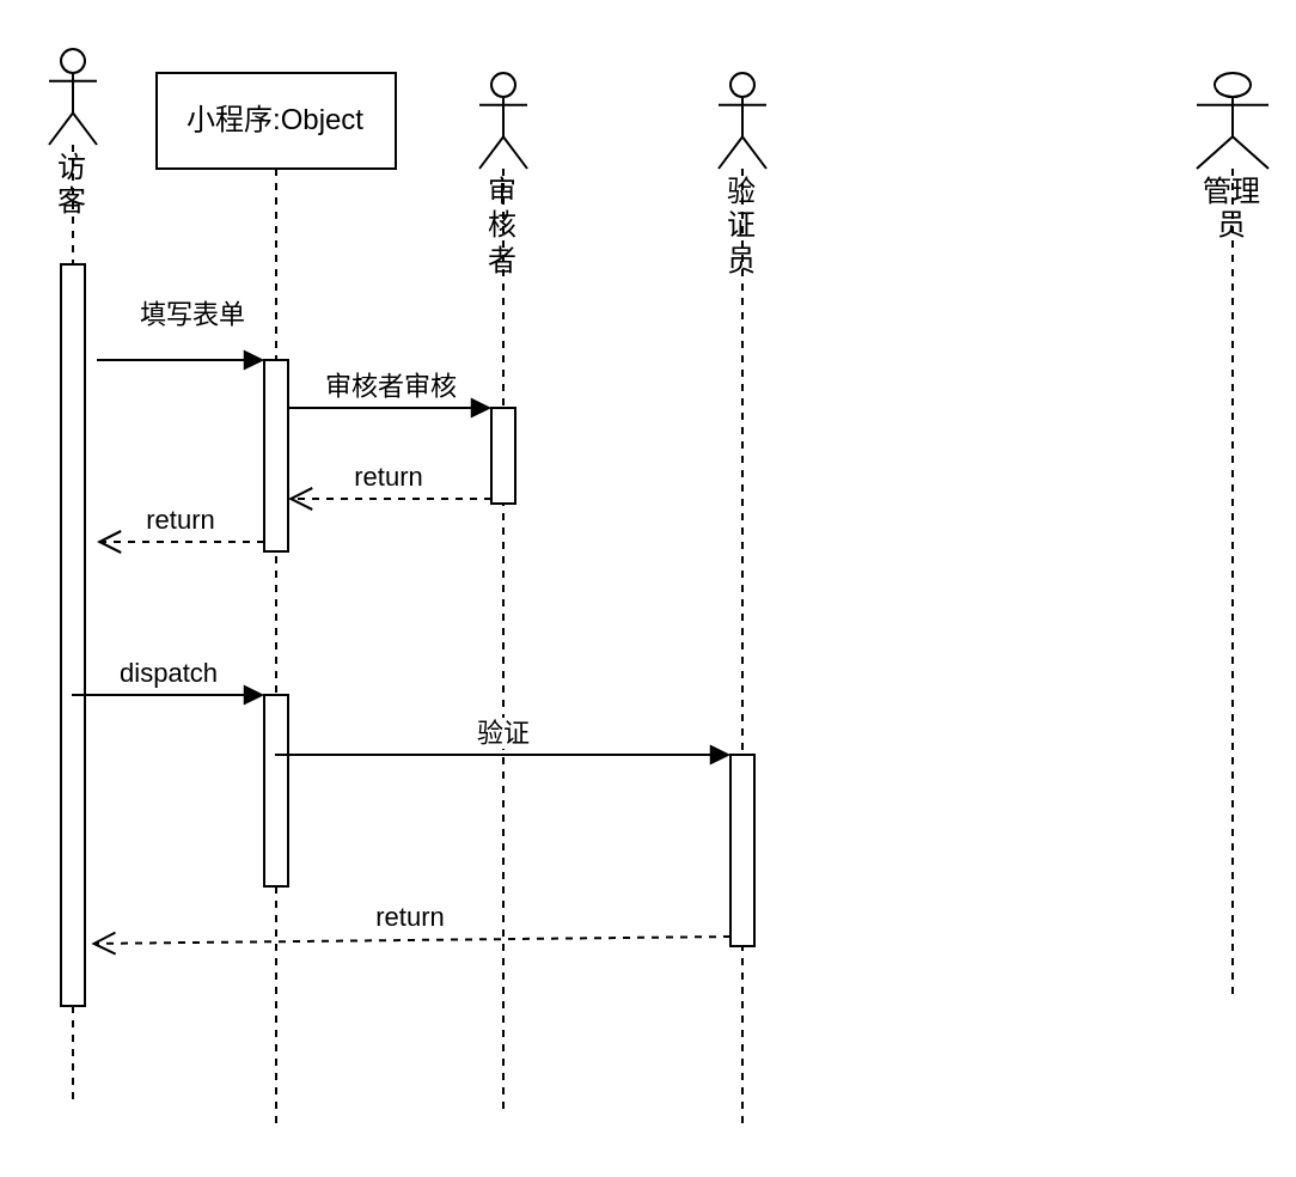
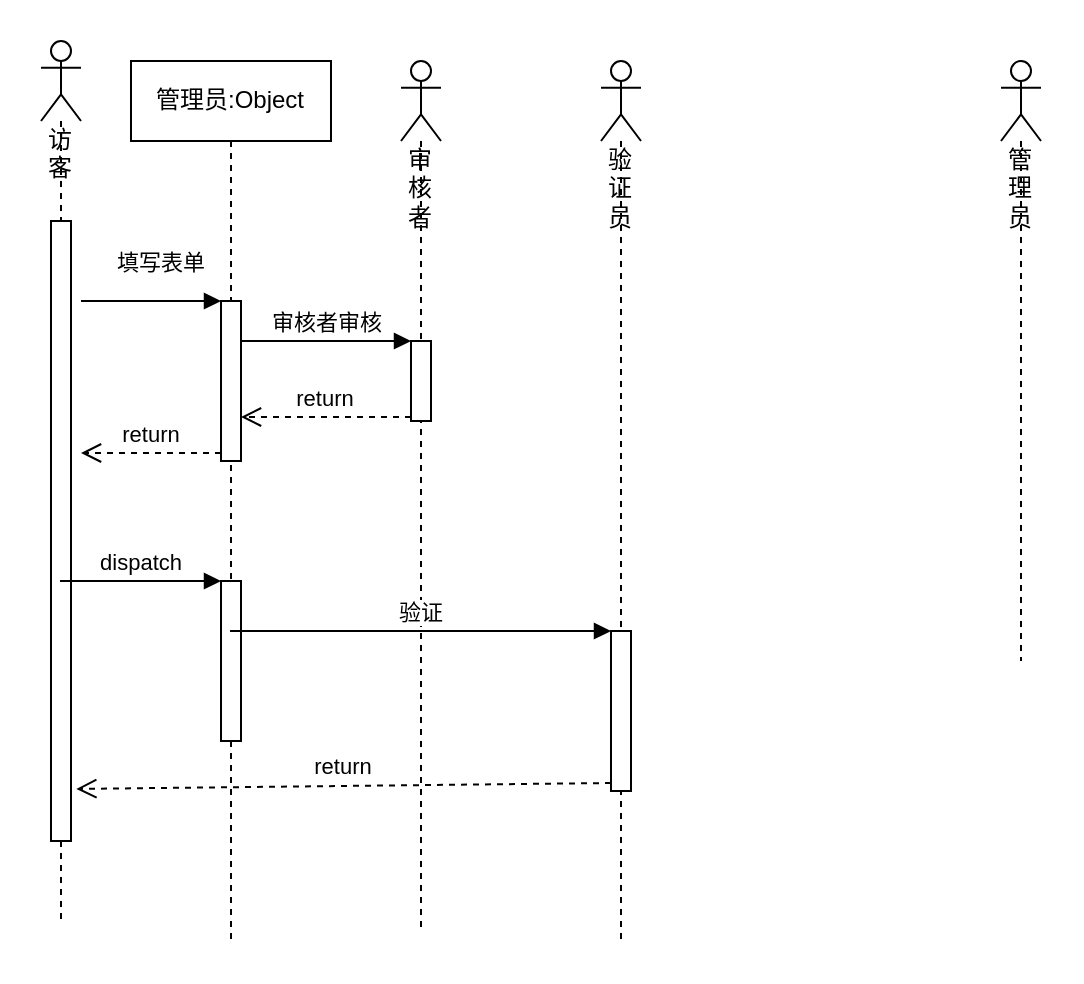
  <mxCell id="0" />
  <mxCell id="1" parent="0" />
- <mxCell id="2" value="小程序:Object" style="shape=umlLifeline;perimeter=lifelinePerimeter;whiteSpace=wrap;html=1;container=1;collapsible=0;recursiveResize=0;outlineConnect=0;" vertex="1" parent="1"><mxGeometry x="65" y="30" width="100" height="440" as="geometry" /></mxCell>
+ <mxCell id="2" value="管理员:Object" style="shape=umlLifeline;perimeter=lifelinePerimeter;whiteSpace=wrap;html=1;container=1;collapsible=0;recursiveResize=0;outlineConnect=0;" vertex="1" parent="1"><mxGeometry x="65" y="30" width="100" height="440" as="geometry" /></mxCell>
  <mxCell id="3" value="" style="html=1;points=[];perimeter=orthogonalPerimeter;" vertex="1" parent="2"><mxGeometry x="45" y="260" width="10" height="80" as="geometry" /></mxCell>
  <mxCell id="4" value="访客" style="shape=umlLifeline;participant=umlActor;perimeter=lifelinePerimeter;whiteSpace=wrap;html=1;container=1;collapsible=0;recursiveResize=0;verticalAlign=top;spacingTop=36;outlineConnect=0;" vertex="1" parent="1"><mxGeometry x="20" y="20" width="20" height="440" as="geometry" /></mxCell>
  <mxCell id="5" value="" style="html=1;points=[];perimeter=orthogonalPerimeter;" vertex="1" parent="4"><mxGeometry x="5" y="90" width="10" height="310" as="geometry" /></mxCell>
  <mxCell id="6" value="审核者" style="shape=umlLifeline;participant=umlActor;perimeter=lifelinePerimeter;whiteSpace=wrap;html=1;container=1;collapsible=0;recursiveResize=0;verticalAlign=top;spacingTop=36;outlineConnect=0;" vertex="1" parent="1"><mxGeometry x="200" y="30" width="20" height="435" as="geometry" /></mxCell>
  <mxCell id="7" value="验证员" style="shape=umlLifeline;participant=umlActor;perimeter=lifelinePerimeter;whiteSpace=wrap;html=1;container=1;collapsible=0;recursiveResize=0;verticalAlign=top;spacingTop=36;outlineConnect=0;" vertex="1" parent="1"><mxGeometry x="300" y="30" width="20" height="440" as="geometry" /></mxCell>
  <mxCell id="8" value="" style="html=1;points=[];perimeter=orthogonalPerimeter;" vertex="1" parent="7"><mxGeometry x="5" y="285" width="10" height="80" as="geometry" /></mxCell>
- <mxCell id="9" value="管理员" style="shape=umlLifeline;participant=umlActor;perimeter=lifelinePerimeter;whiteSpace=wrap;html=1;container=1;collapsible=0;recursiveResize=0;verticalAlign=top;spacingTop=36;outlineConnect=0;" vertex="1" parent="1"><mxGeometry x="500" y="30" width="30" height="385" as="geometry" /></mxCell>
+ <mxCell id="9" value="管理员" style="shape=umlLifeline;participant=umlActor;perimeter=lifelinePerimeter;whiteSpace=wrap;html=1;container=1;collapsible=0;recursiveResize=0;verticalAlign=top;spacingTop=36;outlineConnect=0;" vertex="1" parent="1"><mxGeometry x="500" y="30" width="20" height="300" as="geometry" /></mxCell>
  <mxCell id="10" value="" style="html=1;points=[];perimeter=orthogonalPerimeter;" vertex="1" parent="1"><mxGeometry x="110" y="150" width="10" height="80" as="geometry" /></mxCell>
  <mxCell id="11" value="填写表单" style="html=1;verticalAlign=bottom;endArrow=block;entryX=0;entryY=0;rounded=0;" edge="1" target="10" parent="1"><mxGeometry x="0.143" y="10" relative="1" as="geometry"><mxPoint x="40" y="150" as="sourcePoint" /><mxPoint as="offset" /></mxGeometry></mxCell>
  <mxCell id="12" value="return" style="html=1;verticalAlign=bottom;endArrow=open;dashed=1;endSize=8;exitX=0;exitY=0.95;rounded=0;" edge="1" source="10" parent="1"><mxGeometry relative="1" as="geometry"><mxPoint x="40" y="226" as="targetPoint" /></mxGeometry></mxCell>
  <mxCell id="13" value="" style="html=1;points=[];perimeter=orthogonalPerimeter;" vertex="1" parent="1"><mxGeometry x="205" y="170" width="10" height="40" as="geometry" /></mxCell>
  <mxCell id="14" value="审核者审核" style="html=1;verticalAlign=bottom;endArrow=block;entryX=0;entryY=0;rounded=0;" edge="1" target="13" parent="1"><mxGeometry relative="1" as="geometry"><mxPoint x="120" y="170" as="sourcePoint" /></mxGeometry></mxCell>
  <mxCell id="15" value="return" style="html=1;verticalAlign=bottom;endArrow=open;dashed=1;endSize=8;exitX=0;exitY=0.95;rounded=0;" edge="1" source="13" parent="1" target="10"><mxGeometry relative="1" as="geometry"><mxPoint x="160" y="208" as="targetPoint" /></mxGeometry></mxCell>
  <mxCell id="16" value="dispatch" style="html=1;verticalAlign=bottom;endArrow=block;entryX=0;entryY=0;rounded=0;" edge="1" target="3" parent="1" source="4"><mxGeometry relative="1" as="geometry"><mxPoint x="190" y="290" as="sourcePoint" /></mxGeometry></mxCell>
  <mxCell id="17" value="验证" style="html=1;verticalAlign=bottom;endArrow=block;entryX=0;entryY=0;rounded=0;" edge="1" target="8" parent="1" source="2"><mxGeometry relative="1" as="geometry"><mxPoint x="235" y="315" as="sourcePoint" /></mxGeometry></mxCell>
  <mxCell id="18" value="return" style="html=1;verticalAlign=bottom;endArrow=open;dashed=1;endSize=8;exitX=0;exitY=0.95;rounded=0;entryX=1.267;entryY=0.916;entryDx=0;entryDy=0;entryPerimeter=0;" edge="1" source="8" parent="1" target="5"><mxGeometry relative="1" as="geometry"><mxPoint x="235" y="391" as="targetPoint" /></mxGeometry></mxCell>
